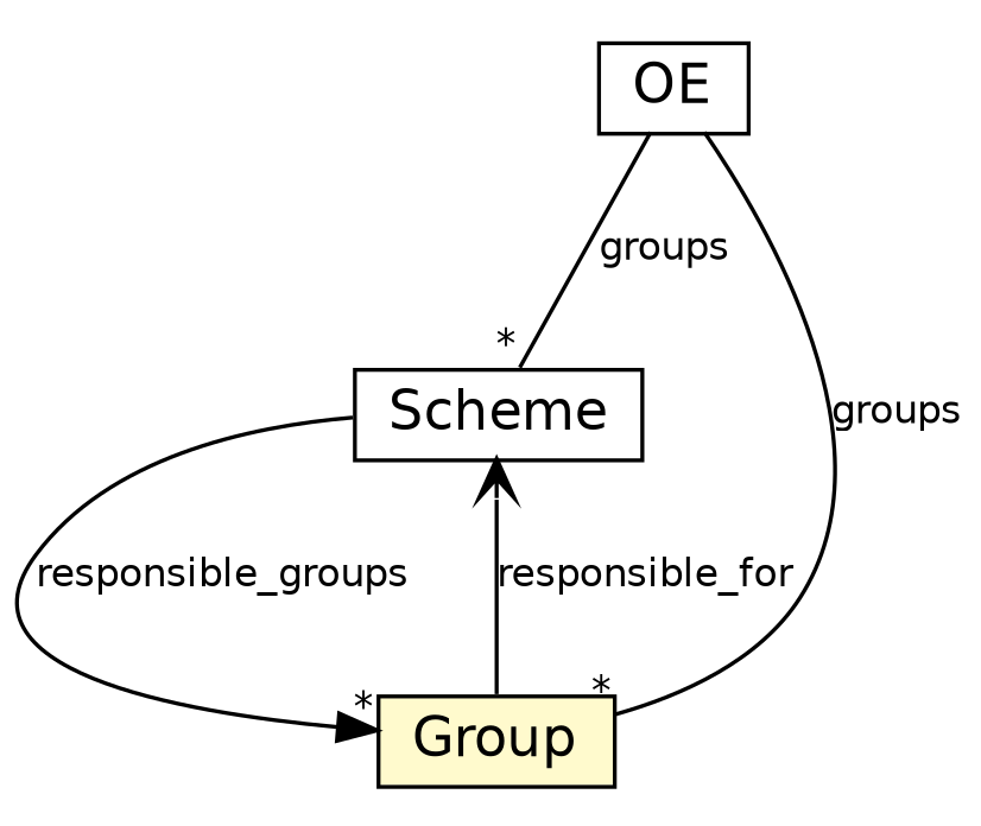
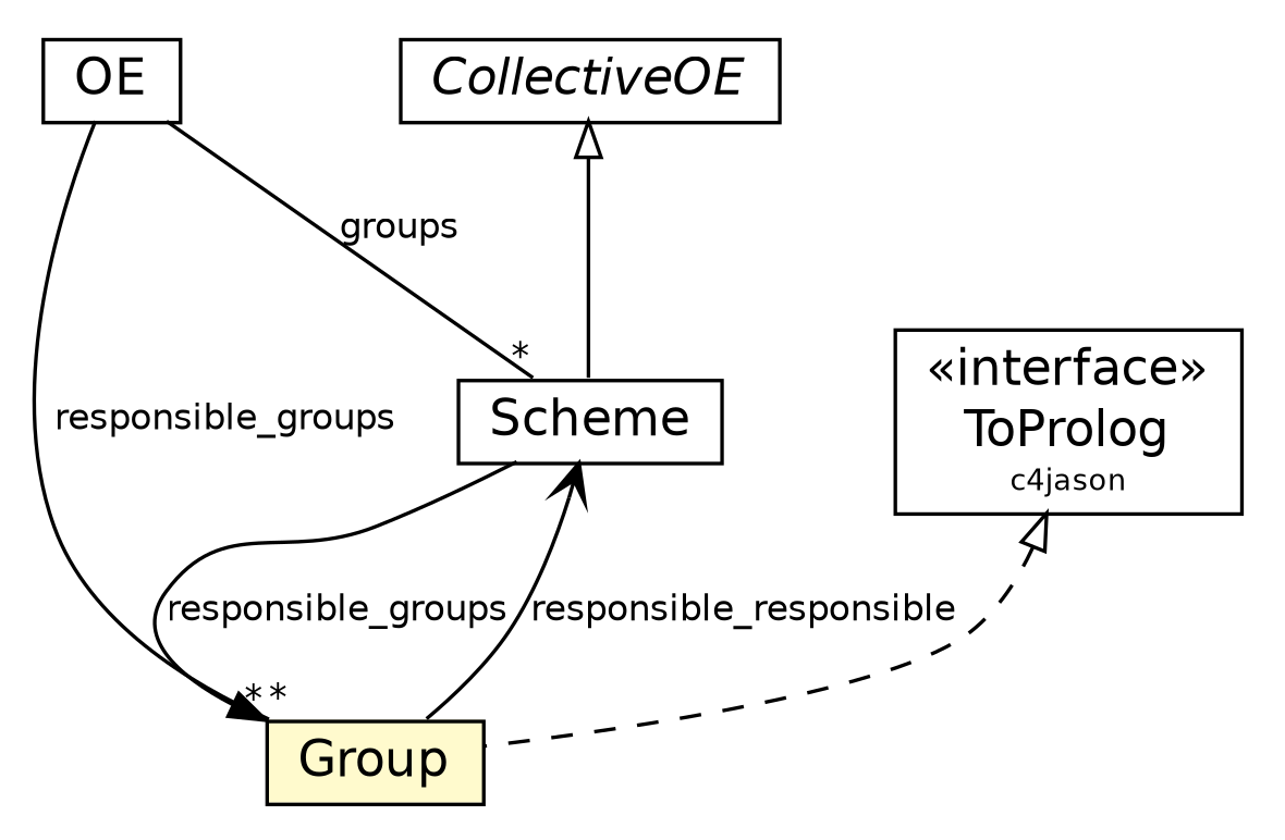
  digraph {
    nodesep=0.25
    ranksep=0.5
    node [fontcolor=black fontname=Helvetica fontsize=14.0 shape=plaintext]
    edge [color=black fontcolor=black fontname=Helvetica fontsize=10.0 headport=p labelfontname=Helvetica labelfontsize=10 tailport=p]
    n1 [label=<<table title="ora4mas.nopl.oe.Scheme" border="0" cellborder="1" cellspacing="0" cellpadding="2" port="p" href="./Scheme.html"> 		<tr><td><table border="0" cellspacing="0" cellpadding="1"> <tr><td align="center" balign="center"> Scheme </td></tr> 		</table></td></tr> 		</table>>]
    n2 [label=<<table title="ora4mas.nopl.oe.Group" border="0" cellborder="1" cellspacing="0" cellpadding="2" port="p" bgcolor="lemonChiffon" href="./Group.html"> 		<tr><td><table border="0" cellspacing="0" cellpadding="1"> <tr><td align="center" balign="center"> Group </td></tr> 		</table></td></tr> 		</table>>]
    n3 [label=<<table title="ora4mas.nopl.oe.OE" border="0" cellborder="1" cellspacing="0" cellpadding="2" port="p" href="./OE.html"> 		<tr><td><table border="0" cellspacing="0" cellpadding="1"> <tr><td align="center" balign="center"> OE </td></tr> 		</table></td></tr> 		</table>>]
+   n4 [label=<<table title="ora4mas.nopl.oe.CollectiveOE" border="0" cellborder="1" cellspacing="0" cellpadding="2" port="p" href="./CollectiveOE.html"> 		<tr><td><table border="0" cellspacing="0" cellpadding="1"> <tr><td align="center" balign="center"><font face="Helvetica-Oblique"> CollectiveOE </font></td></tr> 		</table></td></tr> 		</table>>]
+   n5 [label=<<table title="c4jason.ToProlog" border="0" cellborder="1" cellspacing="0" cellpadding="2" port="p" href="http://java.sun.com/j2se/1.4.2/docs/api/c4jason/ToProlog.html"> 		<tr><td><table border="0" cellspacing="0" cellpadding="1"> <tr><td align="center" balign="center"> &#171;interface&#187; </td></tr> <tr><td align="center" balign="center"> ToProlog </td></tr> <tr><td align="center" balign="center"><font point-size="8.0"> c4jason </font></td></tr> 		</table></td></tr> 		</table>>]
    n1 -> n2 [arrowhead=normal headlabel="*" label=responsible_groups]
-   n2 -> n1 [arrowhead=open label=responsible_for]
+   n2 -> n1 [arrowhead=open label=responsible_responsible]
    n3 -> n1 [arrowhead=none arrowtail=diamond headlabel="*" label=groups]
-   n3 -> n2 [arrowhead=none arrowtail=diamond headlabel="*" label=groups]
+   n3 -> n2 [arrowhead=none arrowtail=diamond headlabel="*" label=responsible_groups]
+   n4 -> n1 [arrowtail=empty dir=back fontsize=10 color="" fontcolor=""]
+   n5 -> n2 [arrowtail=empty dir=back fontsize=10 style=dashed color="" fontcolor=""]
  }
